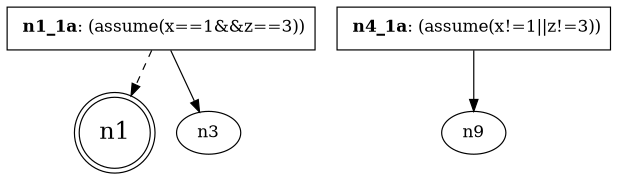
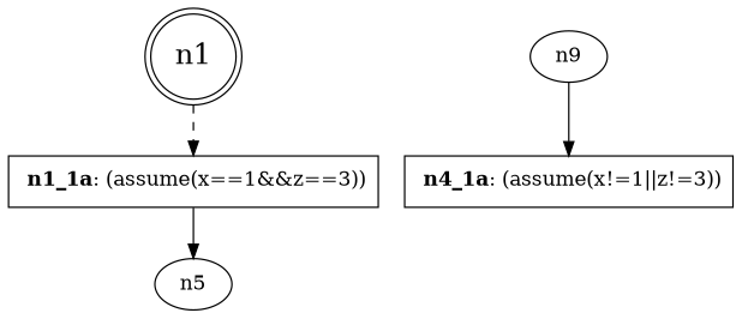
  digraph {
    n1 [fontsize=20 shape=doublecircle]
    n1_1a [label=< <B>n1_1a</B>: (assume(x==1&amp;&amp;z==3))> shape=box]
-   n3
+   n3 [label=n5]
    n4_1a [label=< <B>n4_1a</B>: (assume(x!=1||z!=3))> shape=box]
    n5 [label=n9]
-   n1_1a -> n1 [style=dashed]
+   n1 -> n1_1a [style=dashed]
    n1_1a -> n3
-   n4_1a -> n5
+   n5 -> n4_1a
  }
